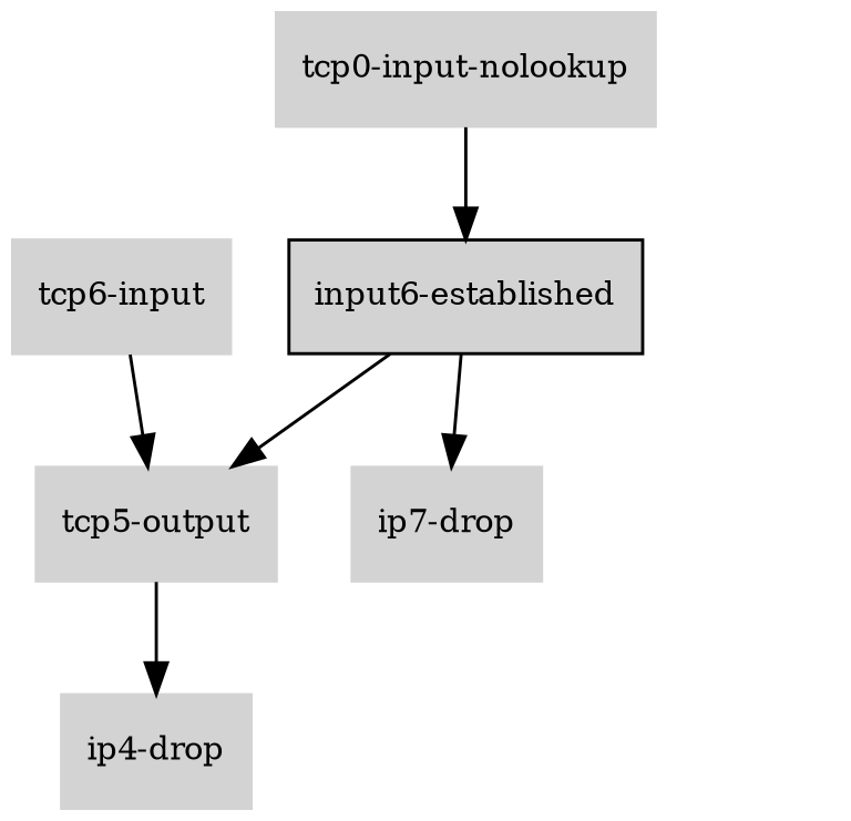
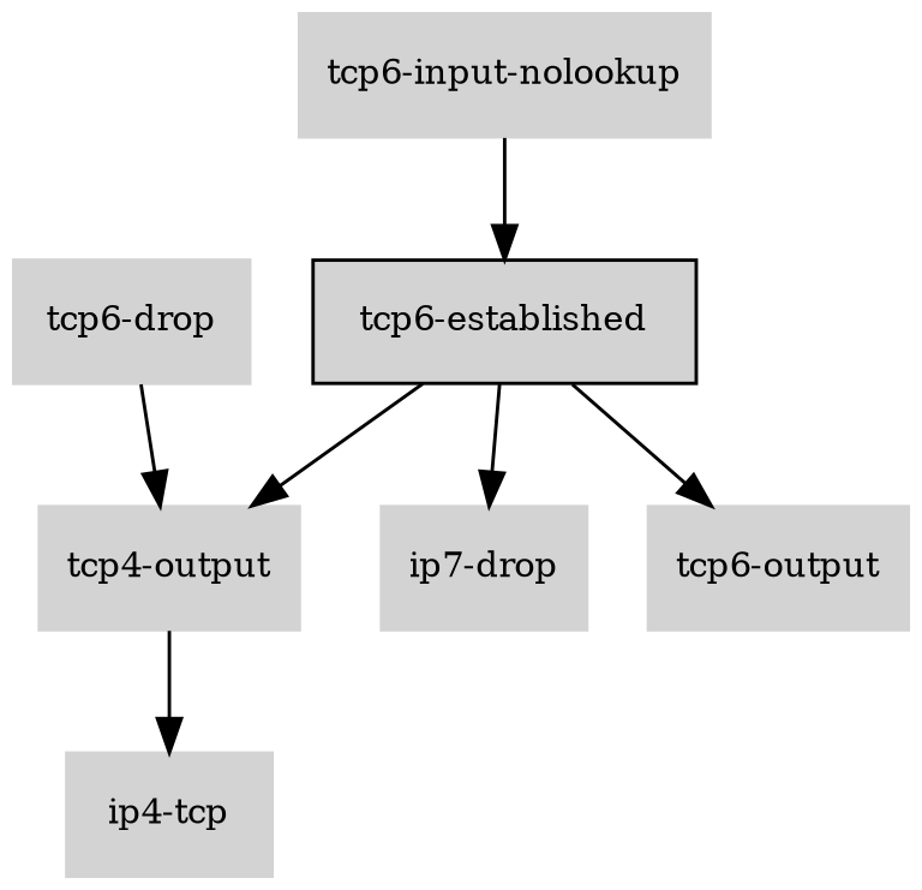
  digraph {
    rankdir=TB
    node [color=lightgray fillcolor=lightgray fontcolor=black fontsize=10 shape=box style=filled]
    edge [fontsize=8]
-   "tcp6-established" [color=black label="input6-established"]
+   "tcp6-established" [color=black]
    n2 [label="ip7-drop"]
-   "tcp4-output" [label="tcp5-output"]
-   "ip4-drop"
-   "tcp6-input-nolookup" [label="tcp0-input-nolookup"]
-   "tcp6-input"
+   "tcp4-output"
+   "tcp6-output"
+   "ip4-drop" [label="ip4-tcp"]
+   "tcp6-input-nolookup"
+   "tcp6-input" [label="tcp6-drop"]
    "tcp6-established" -> n2
    "tcp6-established" -> "tcp4-output"
+   "tcp6-established" -> "tcp6-output"
    "tcp4-output" -> "ip4-drop"
    "tcp6-input-nolookup" -> "tcp6-established"
    "tcp6-input" -> "tcp4-output"
  }
